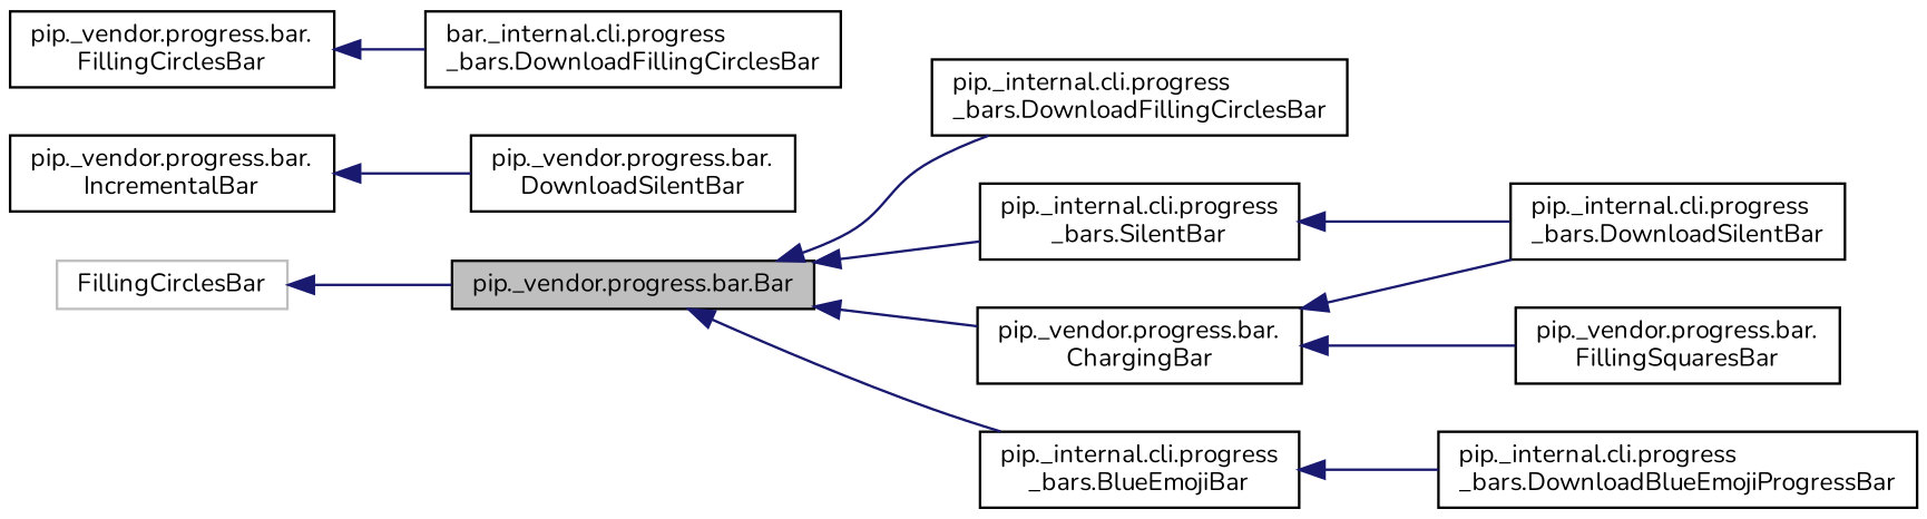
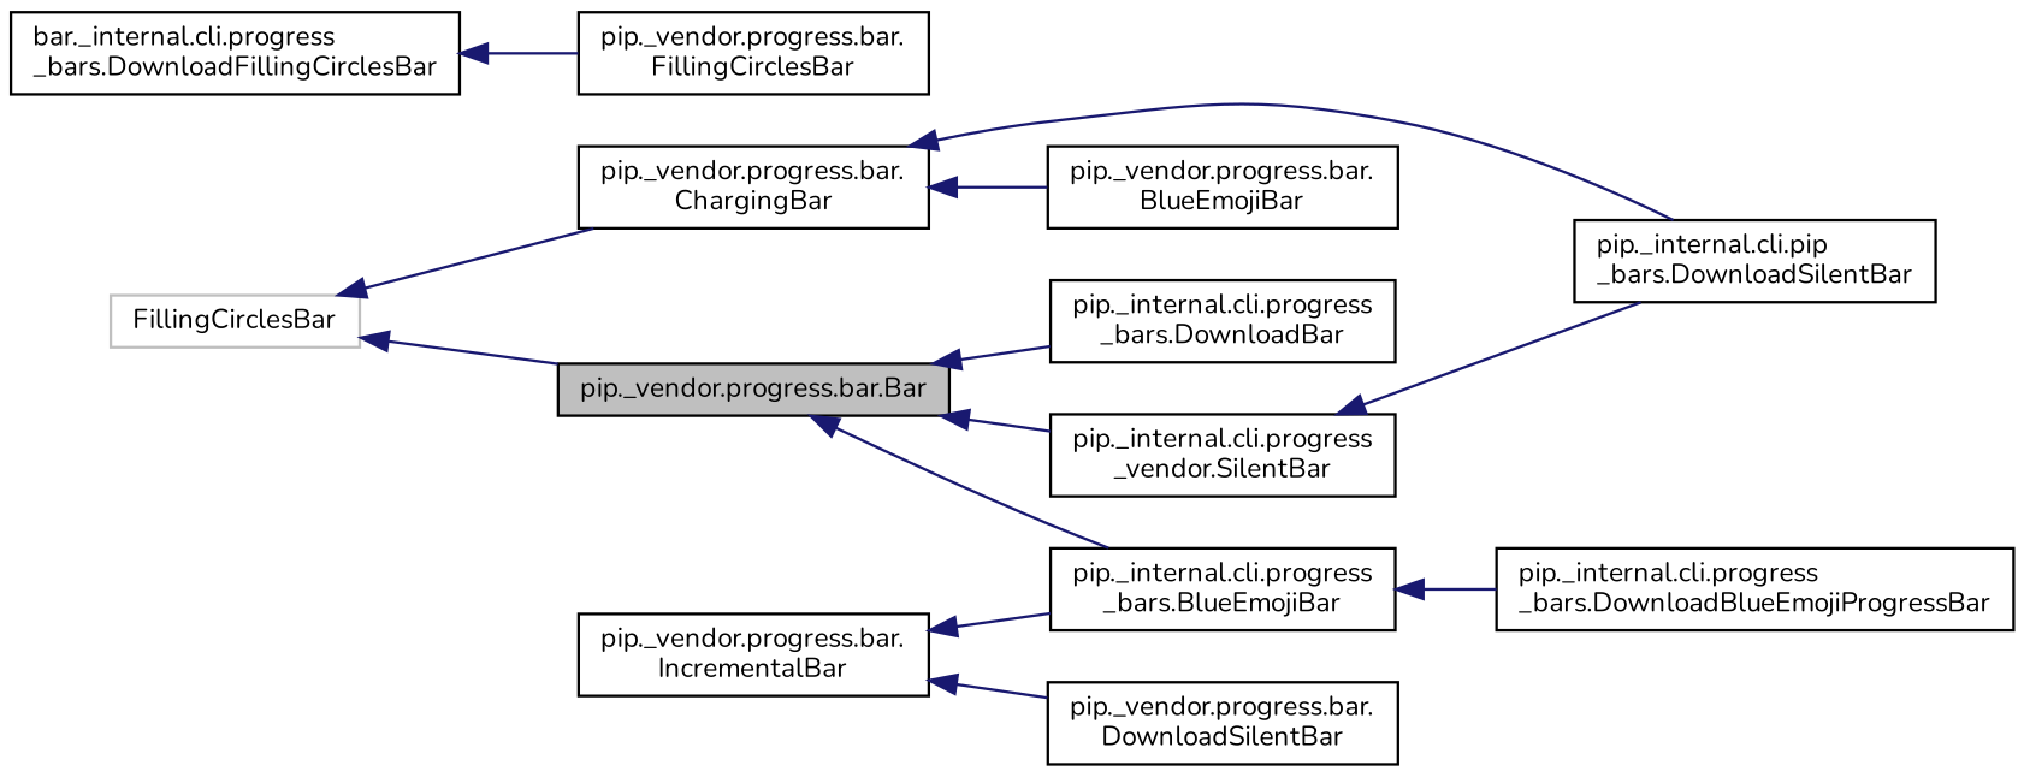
  digraph {
    fontname=Nunito
    rankdir=LR
    node [color=black fillcolor=white fontname=Nunito fontsize=10 shape=record style=filled]
    edge [color=midnightblue dir=back fontname=Nunito fontsize=10 labelfontname=Helvetica labelfontsize=10 style=solid]
    n1 [fillcolor=grey75 fontcolor=black height=0.2 label="pip._vendor.progress.bar.Bar" width=0.4]
-   n2 [height=0.2 label="pip._internal.cli.progress\l_bars.DownloadFillingCirclesBar" width=0.4]
-   n3 [height=0.2 label="pip._internal.cli.progress\l_bars.SilentBar" width=0.4]
+   n2 [height=0.2 label="pip._internal.cli.progress\l_bars.DownloadBar" width=0.4]
+   n3 [height=0.2 label="pip._internal.cli.progress\l_vendor.SilentBar" width=0.4]
    n4 [height=0.2 label="pip._vendor.progress.bar.\lChargingBar" width=0.4]
    n5 [height=0.2 label="pip._internal.cli.progress\l_bars.BlueEmojiBar" width=0.4]
-   n6 [height=0.2 label="pip._internal.cli.progress\l_bars.DownloadSilentBar" width=0.4]
-   n7 [height=0.2 label="pip._vendor.progress.bar.\lFillingSquaresBar" width=0.4]
+   n6 [height=0.2 label="pip._internal.cli.pip\l_bars.DownloadSilentBar" width=0.4]
+   n7 [height=0.2 label="pip._vendor.progress.bar.\lBlueEmojiBar" width=0.4]
    n8 [height=0.2 label="pip._vendor.progress.bar.\lIncrementalBar" width=0.4]
    n9 [height=0.2 label="pip._vendor.progress.bar.\lDownloadSilentBar" width=0.4]
    n10 [color=grey75 height=0.2 label=FillingCirclesBar width=0.4]
    n11 [height=0.2 label="pip._vendor.progress.bar.\lFillingCirclesBar" width=0.4]
    n12 [height=0.2 label="bar._internal.cli.progress\l_bars.DownloadFillingCirclesBar" width=0.4]
    n13 [height=0.2 label="pip._internal.cli.progress\l_bars.DownloadBlueEmojiProgressBar" width=0.4]
    n1 -> n2
    n1 -> n3
-   n1 -> n4
+   n10 -> n4
    n1 -> n5
    n3 -> n6
    n4 -> n6
    n4 -> n7
    n5 -> n13
+   n8 -> n5
    n8 -> n9
    n10 -> n1
-   n11 -> n12
+   n12 -> n11
  }
